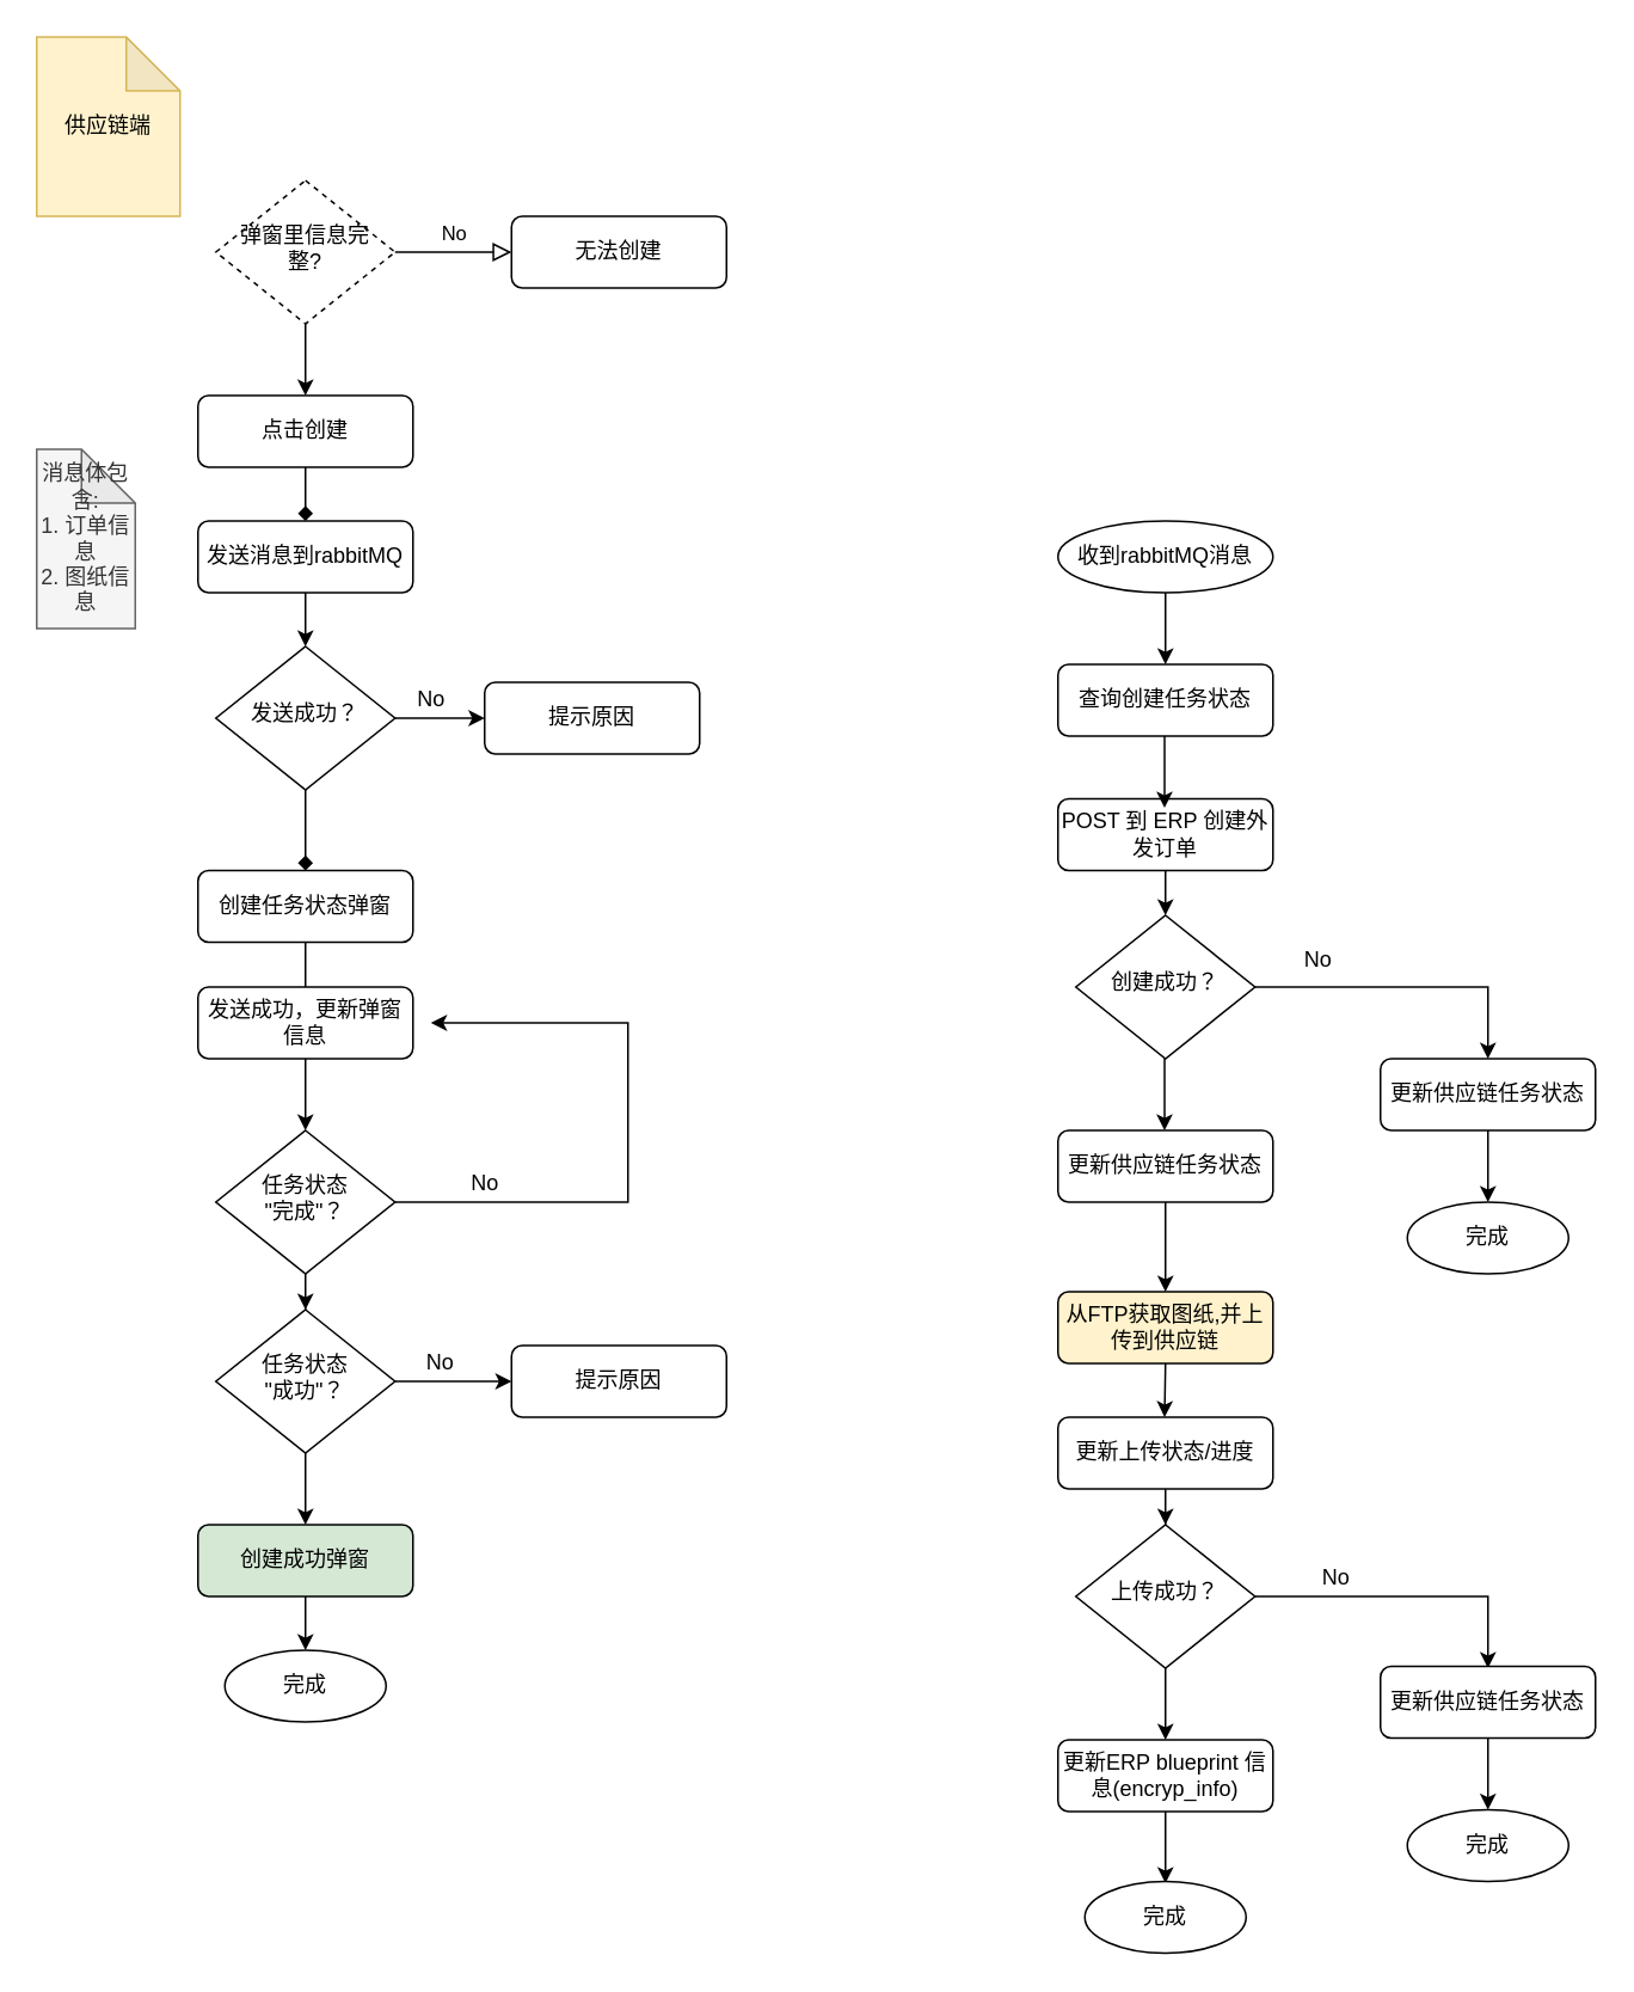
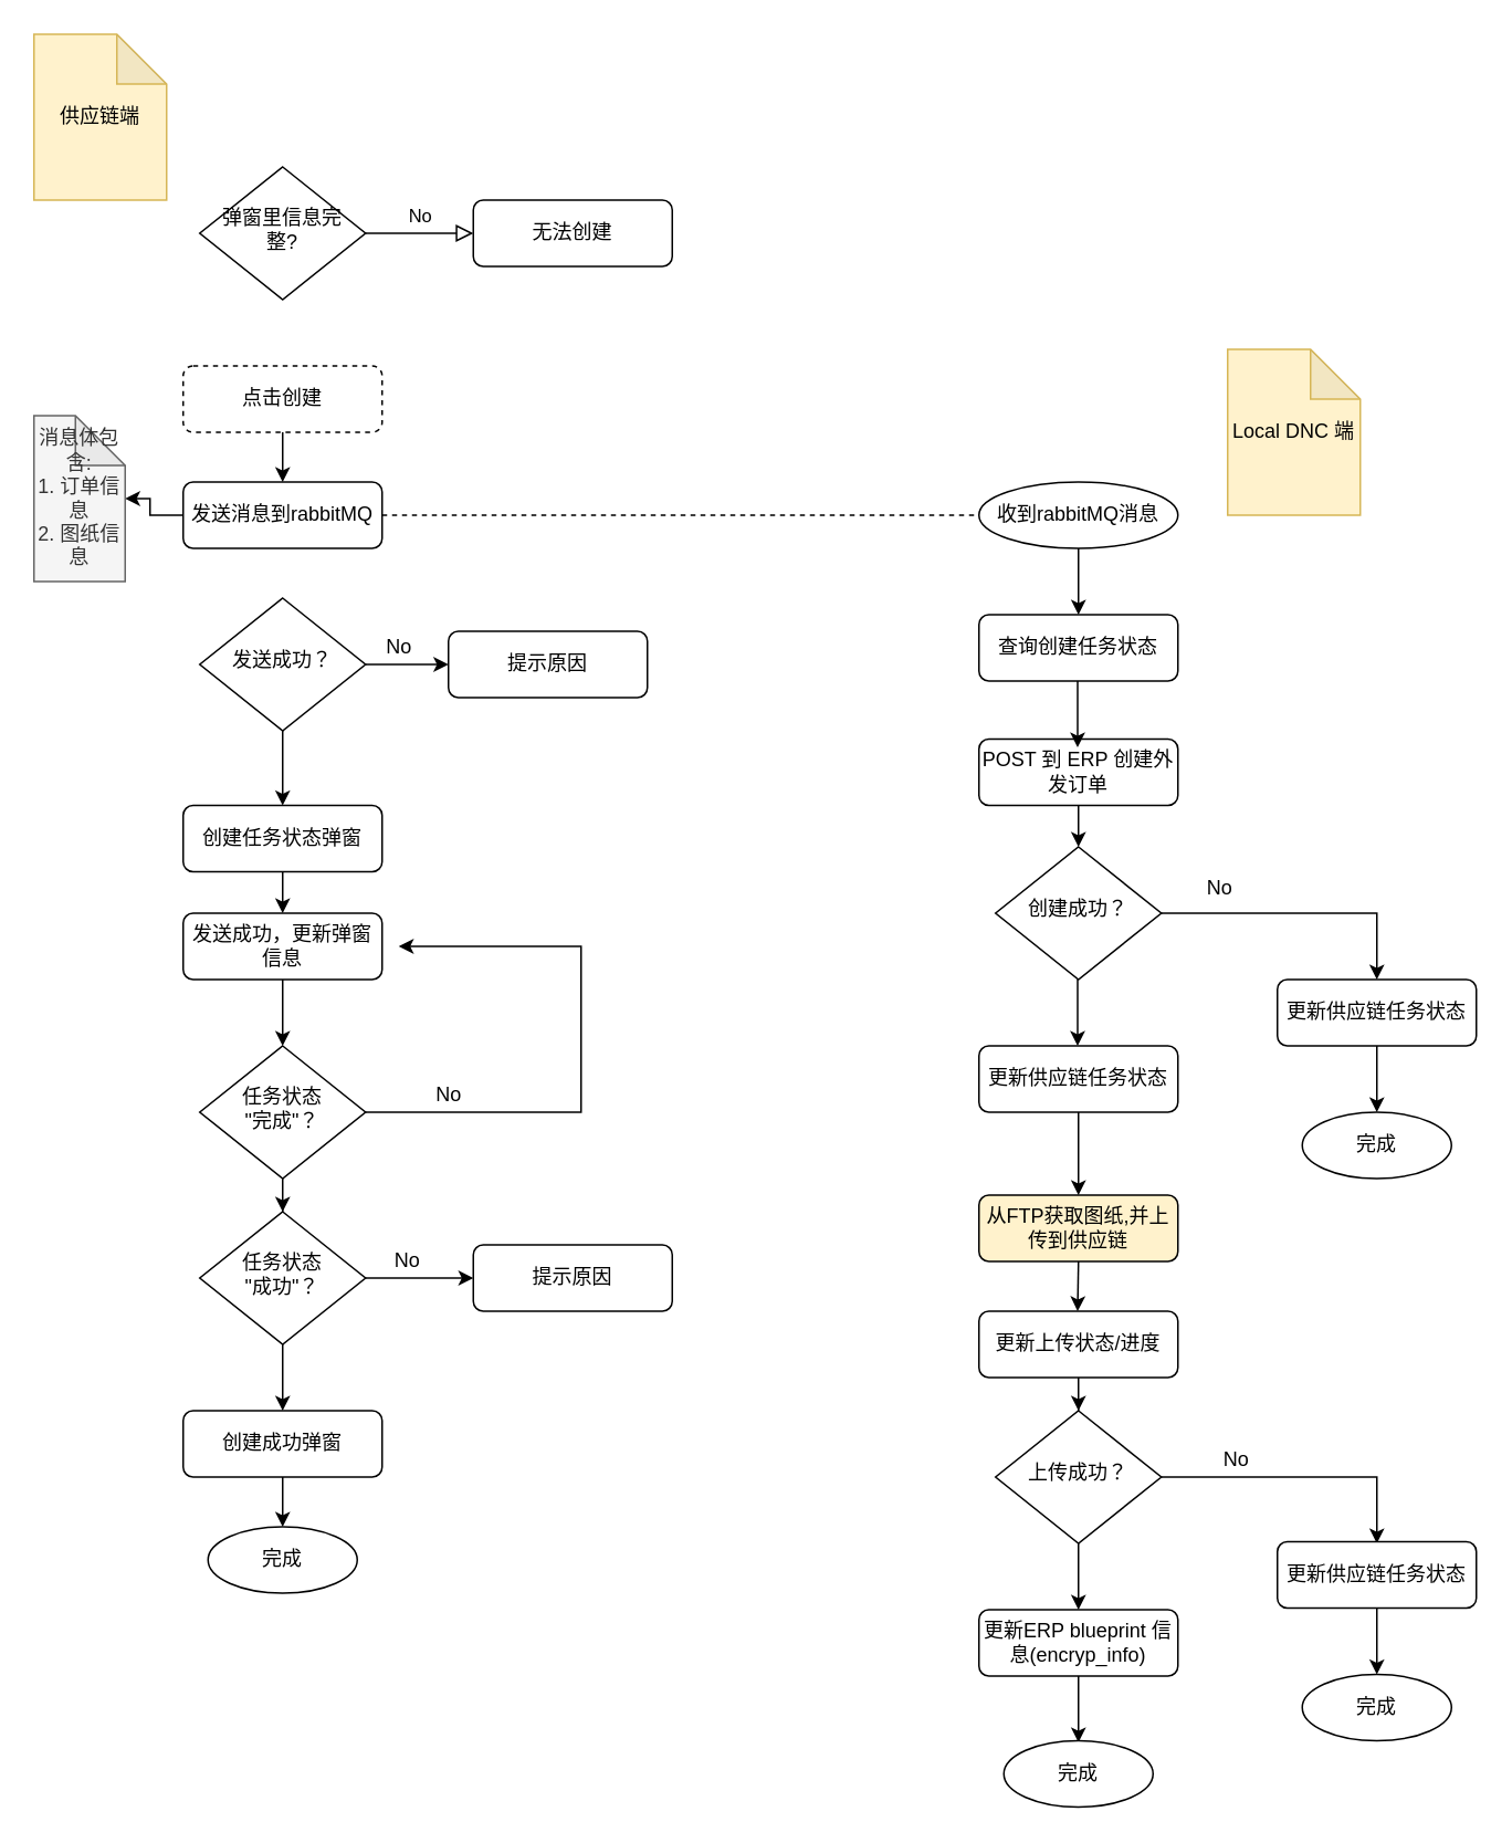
  <mxCell id="0" />
  <mxCell id="1" parent="0" />
  <mxCell id="2" value="No" style="edgeStyle=orthogonalEdgeStyle;rounded=0;html=1;jettySize=auto;orthogonalLoop=1;fontSize=11;endArrow=block;endFill=0;endSize=8;strokeWidth=1;shadow=0;labelBackgroundColor=none;" parent="1" source="3" target="4" edge="1"><mxGeometry y="10" relative="1" as="geometry"><mxPoint as="offset" /></mxGeometry></mxCell>
- <mxCell id="3" value="弹窗里信息完整?" style="rhombus;whiteSpace=wrap;html=1;shadow=0;fontFamily=Helvetica;fontSize=12;align=center;strokeWidth=1;spacing=6;spacingTop=-4;dashed=1;" parent="1" vertex="1"><mxGeometry x="120" y="100" width="100" height="80" as="geometry" /></mxCell>
+ <mxCell id="3" value="弹窗里信息完整?" style="rhombus;whiteSpace=wrap;html=1;shadow=0;fontFamily=Helvetica;fontSize=12;align=center;strokeWidth=1;spacing=6;spacingTop=-4;" parent="1" vertex="1"><mxGeometry x="120" y="100" width="100" height="80" as="geometry" /></mxCell>
  <mxCell id="4" value="无法创建" style="rounded=1;whiteSpace=wrap;html=1;fontSize=12;glass=0;strokeWidth=1;shadow=0;" parent="1" vertex="1"><mxGeometry x="285" y="120" width="120" height="40" as="geometry" /></mxCell>
- <mxCell id="5" value="" style="edgeStyle=orthogonalEdgeStyle;rounded=0;orthogonalLoop=1;jettySize=auto;html=1;" parent="1" source="14" target="9" edge="1"><mxGeometry relative="1" as="geometry" /></mxCell>
- <mxCell id="6" value="点击创建" style="rounded=1;whiteSpace=wrap;html=1;fontSize=12;glass=0;strokeWidth=1;shadow=0;" parent="1" vertex="1"><mxGeometry x="110" y="220" width="120" height="40" as="geometry" /></mxCell>
- <mxCell id="7" value="" style="edgeStyle=orthogonalEdgeStyle;rounded=0;orthogonalLoop=1;jettySize=auto;html=1;endArrow=diamond;" parent="1" source="9" target="12" edge="1"><mxGeometry relative="1" as="geometry" /></mxCell>
+ <mxCell id="5" value="" style="edgeStyle=orthogonalEdgeStyle;rounded=0;orthogonalLoop=1;jettySize=auto;html=1;" parent="1" source="14" target="30" edge="1"><mxGeometry relative="1" as="geometry" /></mxCell>
+ <mxCell id="6" value="点击创建" style="rounded=1;whiteSpace=wrap;html=1;fontSize=12;glass=0;strokeWidth=1;shadow=0;dashed=1;" parent="1" vertex="1"><mxGeometry x="110" y="220" width="120" height="40" as="geometry" /></mxCell>
+ <mxCell id="7" value="" style="edgeStyle=orthogonalEdgeStyle;rounded=0;orthogonalLoop=1;jettySize=auto;html=1;" parent="1" source="9" target="12" edge="1"><mxGeometry relative="1" as="geometry" /></mxCell>
  <mxCell id="8" value="" style="edgeStyle=orthogonalEdgeStyle;rounded=0;orthogonalLoop=1;jettySize=auto;html=1;" parent="1" source="9" target="10" edge="1"><mxGeometry relative="1" as="geometry" /></mxCell>
  <mxCell id="9" value="发送成功？" style="rhombus;whiteSpace=wrap;html=1;shadow=0;fontFamily=Helvetica;fontSize=12;align=center;strokeWidth=1;spacing=6;spacingTop=-4;" parent="1" vertex="1"><mxGeometry x="120" y="360" width="100" height="80" as="geometry" /></mxCell>
  <mxCell id="10" value="提示原因" style="rounded=1;whiteSpace=wrap;html=1;fontSize=12;glass=0;strokeWidth=1;shadow=0;" parent="1" vertex="1"><mxGeometry x="270" y="380" width="120" height="40" as="geometry" /></mxCell>
  <mxCell id="11" value="" style="edgeStyle=orthogonalEdgeStyle;rounded=0;orthogonalLoop=1;jettySize=auto;html=1;" parent="1" source="19" target="18" edge="1"><mxGeometry relative="1" as="geometry" /></mxCell>
  <mxCell id="12" value="创建任务状态弹窗" style="rounded=1;whiteSpace=wrap;html=1;fontSize=12;glass=0;strokeWidth=1;shadow=0;" parent="1" vertex="1"><mxGeometry x="110" y="485" width="120" height="40" as="geometry" /></mxCell>
  <mxCell id="13" value="No" style="text;html=1;align=center;verticalAlign=middle;resizable=0;points=[];autosize=1;" parent="1" vertex="1"><mxGeometry x="225" y="380" width="30" height="20" as="geometry" /></mxCell>
  <mxCell id="14" value="发送消息到rabbitMQ" style="rounded=1;whiteSpace=wrap;html=1;fontSize=12;glass=0;strokeWidth=1;shadow=0;" parent="1" vertex="1"><mxGeometry x="110" y="290" width="120" height="40" as="geometry" /></mxCell>
- <mxCell id="15" value="" style="edgeStyle=orthogonalEdgeStyle;rounded=0;orthogonalLoop=1;jettySize=auto;html=1;endArrow=diamond;" parent="1" source="6" target="14" edge="1"><mxGeometry relative="1" as="geometry"><mxPoint x="170" y="200" as="sourcePoint" /><mxPoint x="170" y="390" as="targetPoint" /></mxGeometry></mxCell>
+ <mxCell id="15" value="" style="edgeStyle=orthogonalEdgeStyle;rounded=0;orthogonalLoop=1;jettySize=auto;html=1;" parent="1" source="6" target="14" edge="1"><mxGeometry relative="1" as="geometry"><mxPoint x="170" y="200" as="sourcePoint" /><mxPoint x="170" y="390" as="targetPoint" /></mxGeometry></mxCell>
  <mxCell id="16" value="" style="edgeStyle=orthogonalEdgeStyle;rounded=0;orthogonalLoop=1;jettySize=auto;html=1;" parent="1" source="18" edge="1"><mxGeometry relative="1" as="geometry"><mxPoint x="240" y="570" as="targetPoint" /><Array as="points"><mxPoint x="350" y="670" /><mxPoint x="350" y="570" /></Array></mxGeometry></mxCell>
  <mxCell id="17" value="" style="edgeStyle=orthogonalEdgeStyle;rounded=0;orthogonalLoop=1;jettySize=auto;html=1;" parent="1" source="18" target="25" edge="1"><mxGeometry relative="1" as="geometry" /></mxCell>
  <mxCell id="18" value="&lt;div&gt;任务状态&lt;/div&gt;&lt;div&gt;&quot;完成&quot;？&lt;/div&gt;" style="rhombus;whiteSpace=wrap;html=1;shadow=0;fontFamily=Helvetica;fontSize=12;align=center;strokeWidth=1;spacing=6;spacingTop=-4;" parent="1" vertex="1"><mxGeometry x="120" y="630" width="100" height="80" as="geometry" /></mxCell>
  <mxCell id="19" value="&lt;div&gt;发送成功，更新弹窗信息&lt;/div&gt;" style="rounded=1;whiteSpace=wrap;html=1;fontSize=12;glass=0;strokeWidth=1;shadow=0;" parent="1" vertex="1"><mxGeometry x="110" y="550" width="120" height="40" as="geometry" /></mxCell>
- <mxCell id="20" value="" style="edgeStyle=orthogonalEdgeStyle;rounded=0;orthogonalLoop=1;jettySize=auto;html=1;endArrow=none;" parent="1" source="12" target="19" edge="1"><mxGeometry relative="1" as="geometry"><mxPoint x="170" y="525" as="sourcePoint" /><mxPoint x="170" y="630" as="targetPoint" /></mxGeometry></mxCell>
+ <mxCell id="20" value="" style="edgeStyle=orthogonalEdgeStyle;rounded=0;orthogonalLoop=1;jettySize=auto;html=1;" parent="1" source="12" target="19" edge="1"><mxGeometry relative="1" as="geometry"><mxPoint x="170" y="525" as="sourcePoint" /><mxPoint x="170" y="630" as="targetPoint" /></mxGeometry></mxCell>
  <mxCell id="21" value="No" style="text;html=1;align=center;verticalAlign=middle;resizable=0;points=[];autosize=1;" parent="1" vertex="1"><mxGeometry x="255" y="650" width="30" height="20" as="geometry" /></mxCell>
  <mxCell id="22" value="提示原因" style="rounded=1;whiteSpace=wrap;html=1;fontSize=12;glass=0;strokeWidth=1;shadow=0;" parent="1" vertex="1"><mxGeometry x="285" y="750" width="120" height="40" as="geometry" /></mxCell>
  <mxCell id="23" value="" style="edgeStyle=orthogonalEdgeStyle;rounded=0;orthogonalLoop=1;jettySize=auto;html=1;" parent="1" source="25" target="22" edge="1"><mxGeometry relative="1" as="geometry" /></mxCell>
  <mxCell id="24" value="" style="edgeStyle=orthogonalEdgeStyle;rounded=0;orthogonalLoop=1;jettySize=auto;html=1;" parent="1" source="25" target="28" edge="1"><mxGeometry relative="1" as="geometry" /></mxCell>
  <mxCell id="25" value="&lt;div&gt;任务状态&lt;/div&gt;&lt;div&gt;&quot;成功&quot;？&lt;/div&gt;" style="rhombus;whiteSpace=wrap;html=1;shadow=0;fontFamily=Helvetica;fontSize=12;align=center;strokeWidth=1;spacing=6;spacingTop=-4;" parent="1" vertex="1"><mxGeometry x="120" y="730" width="100" height="80" as="geometry" /></mxCell>
  <mxCell id="26" value="No" style="text;html=1;align=center;verticalAlign=middle;resizable=0;points=[];autosize=1;" parent="1" vertex="1"><mxGeometry x="230" y="750" width="30" height="20" as="geometry" /></mxCell>
  <mxCell id="27" value="" style="edgeStyle=orthogonalEdgeStyle;rounded=0;orthogonalLoop=1;jettySize=auto;html=1;" edge="1" parent="1" source="28"><mxGeometry relative="1" as="geometry"><mxPoint x="170" y="920" as="targetPoint" /></mxGeometry></mxCell>
- <mxCell id="28" value="创建成功弹窗" style="rounded=1;whiteSpace=wrap;html=1;fontSize=12;glass=0;strokeWidth=1;shadow=0;fillColor=#d5e8d4;" parent="1" vertex="1"><mxGeometry x="110" y="850" width="120" height="40" as="geometry" /></mxCell>
- <mxCell id="29" value="" style="endArrow=classic;html=1;exitX=0.5;exitY=1;exitDx=0;exitDy=0;entryX=0.5;entryY=0;entryDx=0;entryDy=0;" parent="1" source="3" target="6" edge="1"><mxGeometry width="50" height="50" relative="1" as="geometry"><mxPoint x="190" y="220" as="sourcePoint" /><mxPoint x="240" y="170" as="targetPoint" /></mxGeometry></mxCell>
+ <mxCell id="28" value="创建成功弹窗" style="rounded=1;whiteSpace=wrap;html=1;fontSize=12;glass=0;strokeWidth=1;shadow=0;" parent="1" vertex="1"><mxGeometry x="110" y="850" width="120" height="40" as="geometry" /></mxCell>
  <mxCell id="30" value="&lt;div&gt;消息体包含:&lt;/div&gt;&lt;div&gt;1. 订单信息&lt;/div&gt;&lt;div&gt;2. 图纸信息&lt;br&gt;&lt;/div&gt;" style="shape=note;whiteSpace=wrap;html=1;backgroundOutline=1;darkOpacity=0.05;fillColor=#f5f5f5;strokeColor=#666666;fontColor=#333333;" vertex="1" parent="1"><mxGeometry x="20" y="250" width="55" height="100" as="geometry" /></mxCell>
  <mxCell id="31" value="&lt;div&gt;供应链端&lt;br&gt;&lt;/div&gt;" style="shape=note;whiteSpace=wrap;html=1;backgroundOutline=1;darkOpacity=0.05;fillColor=#fff2cc;strokeColor=#d6b656;" vertex="1" parent="1"><mxGeometry x="20" y="20" width="80" height="100" as="geometry" /></mxCell>
+ <mxCell id="32" value="Local DNC 端" style="shape=note;whiteSpace=wrap;html=1;backgroundOutline=1;darkOpacity=0.05;fillColor=#fff2cc;strokeColor=#d6b656;" vertex="1" parent="1"><mxGeometry x="740" y="210" width="80" height="100" as="geometry" /></mxCell>
  <mxCell id="33" value="" style="edgeStyle=orthogonalEdgeStyle;rounded=0;orthogonalLoop=1;jettySize=auto;html=1;" edge="1" parent="1" source="34" target="36"><mxGeometry relative="1" as="geometry" /></mxCell>
  <mxCell id="34" value="收到rabbitMQ消息" style="ellipse;whiteSpace=wrap;html=1;fontSize=12;glass=0;strokeWidth=1;shadow=0;" vertex="1" parent="1"><mxGeometry x="590" y="290" width="120" height="40" as="geometry" /></mxCell>
+ <mxCell id="35" value="" style="endArrow=none;dashed=1;html=1;exitX=1;exitY=0.5;exitDx=0;exitDy=0;" edge="1" parent="1" source="14" target="34"><mxGeometry width="50" height="50" relative="1" as="geometry"><mxPoint x="370" y="330" as="sourcePoint" /><mxPoint x="420" y="280" as="targetPoint" /></mxGeometry></mxCell>
  <mxCell id="36" value="查询创建任务状态" style="rounded=1;whiteSpace=wrap;html=1;fontSize=12;glass=0;strokeWidth=1;shadow=0;" vertex="1" parent="1"><mxGeometry x="590" y="370" width="120" height="40" as="geometry" /></mxCell>
  <mxCell id="37" value="" style="edgeStyle=orthogonalEdgeStyle;rounded=0;orthogonalLoop=1;jettySize=auto;html=1;" edge="1" parent="1" source="38" target="40"><mxGeometry relative="1" as="geometry" /></mxCell>
  <mxCell id="38" value="POST 到 ERP 创建外发订单" style="rounded=1;whiteSpace=wrap;html=1;fontSize=12;glass=0;strokeWidth=1;shadow=0;" vertex="1" parent="1"><mxGeometry x="590" y="445" width="120" height="40" as="geometry" /></mxCell>
  <mxCell id="39" value="" style="edgeStyle=orthogonalEdgeStyle;rounded=0;orthogonalLoop=1;jettySize=auto;html=1;exitX=1;exitY=0.5;exitDx=0;exitDy=0;" edge="1" parent="1" source="40"><mxGeometry relative="1" as="geometry"><mxPoint x="830" y="590" as="targetPoint" /><Array as="points"><mxPoint x="830" y="550" /></Array></mxGeometry></mxCell>
  <mxCell id="40" value="创建成功？" style="rhombus;whiteSpace=wrap;html=1;shadow=0;fontFamily=Helvetica;fontSize=12;align=center;strokeWidth=1;spacing=6;spacingTop=-4;" vertex="1" parent="1"><mxGeometry x="600" y="510" width="100" height="80" as="geometry" /></mxCell>
  <mxCell id="41" value="从FTP获取图纸,并上传到供应链" style="rounded=1;whiteSpace=wrap;html=1;fontSize=12;glass=0;strokeWidth=1;shadow=0;fillColor=#fff2cc;" vertex="1" parent="1"><mxGeometry x="590" y="720" width="120" height="40" as="geometry" /></mxCell>
  <mxCell id="42" value="" style="edgeStyle=orthogonalEdgeStyle;rounded=0;orthogonalLoop=1;jettySize=auto;html=1;" edge="1" parent="1" source="43"><mxGeometry relative="1" as="geometry"><mxPoint x="650" y="1050" as="targetPoint" /></mxGeometry></mxCell>
  <mxCell id="43" value="更新ERP blueprint 信息(encryp_info)" style="rounded=1;whiteSpace=wrap;html=1;fontSize=12;glass=0;strokeWidth=1;shadow=0;" vertex="1" parent="1"><mxGeometry x="590" y="970" width="120" height="40" as="geometry" /></mxCell>
  <mxCell id="44" value="" style="edgeStyle=orthogonalEdgeStyle;rounded=0;orthogonalLoop=1;jettySize=auto;html=1;" edge="1" parent="1" source="45" target="48"><mxGeometry relative="1" as="geometry" /></mxCell>
  <mxCell id="45" value="更新上传状态/进度" style="rounded=1;whiteSpace=wrap;html=1;fontSize=12;glass=0;strokeWidth=1;shadow=0;" vertex="1" parent="1"><mxGeometry x="590" y="790" width="120" height="40" as="geometry" /></mxCell>
  <mxCell id="46" value="" style="edgeStyle=orthogonalEdgeStyle;rounded=0;orthogonalLoop=1;jettySize=auto;html=1;" edge="1" parent="1" source="48"><mxGeometry relative="1" as="geometry"><mxPoint x="650" y="970" as="targetPoint" /></mxGeometry></mxCell>
  <mxCell id="47" value="" style="edgeStyle=orthogonalEdgeStyle;rounded=0;orthogonalLoop=1;jettySize=auto;html=1;" edge="1" parent="1" source="48"><mxGeometry relative="1" as="geometry"><mxPoint x="830" y="930" as="targetPoint" /><Array as="points"><mxPoint x="830" y="890" /></Array></mxGeometry></mxCell>
  <mxCell id="48" value="上传成功？" style="rhombus;whiteSpace=wrap;html=1;shadow=0;fontFamily=Helvetica;fontSize=12;align=center;strokeWidth=1;spacing=6;spacingTop=-4;" vertex="1" parent="1"><mxGeometry x="600" y="850" width="100" height="80" as="geometry" /></mxCell>
  <mxCell id="49" value="" style="endArrow=classic;html=1;" edge="1" parent="1"><mxGeometry width="50" height="50" relative="1" as="geometry"><mxPoint x="649.5" y="410" as="sourcePoint" /><mxPoint x="649.5" y="450" as="targetPoint" /></mxGeometry></mxCell>
  <mxCell id="50" value="" style="endArrow=classic;html=1;" edge="1" parent="1"><mxGeometry width="50" height="50" relative="1" as="geometry"><mxPoint x="649.5" y="590" as="sourcePoint" /><mxPoint x="649.5" y="630" as="targetPoint" /></mxGeometry></mxCell>
  <mxCell id="51" value="" style="endArrow=classic;html=1;" edge="1" parent="1"><mxGeometry width="50" height="50" relative="1" as="geometry"><mxPoint x="650" y="760" as="sourcePoint" /><mxPoint x="649.5" y="790" as="targetPoint" /></mxGeometry></mxCell>
  <mxCell id="52" value="No" style="text;html=1;align=center;verticalAlign=middle;resizable=0;points=[];autosize=1;" vertex="1" parent="1"><mxGeometry x="730" y="870" width="30" height="20" as="geometry" /></mxCell>
  <mxCell id="53" value="No" style="text;html=1;align=center;verticalAlign=middle;resizable=0;points=[];autosize=1;" vertex="1" parent="1"><mxGeometry x="720" y="525" width="30" height="20" as="geometry" /></mxCell>
  <mxCell id="54" value="" style="edgeStyle=orthogonalEdgeStyle;rounded=0;orthogonalLoop=1;jettySize=auto;html=1;" edge="1" parent="1" source="55" target="59"><mxGeometry relative="1" as="geometry" /></mxCell>
  <mxCell id="55" value="更新供应链任务状态" style="rounded=1;whiteSpace=wrap;html=1;fontSize=12;glass=0;strokeWidth=1;shadow=0;" vertex="1" parent="1"><mxGeometry x="770" y="590" width="120" height="40" as="geometry" /></mxCell>
  <mxCell id="56" value="" style="edgeStyle=orthogonalEdgeStyle;rounded=0;orthogonalLoop=1;jettySize=auto;html=1;" edge="1" parent="1" source="57"><mxGeometry relative="1" as="geometry"><mxPoint x="650" y="720" as="targetPoint" /></mxGeometry></mxCell>
  <mxCell id="57" value="更新供应链任务状态" style="rounded=1;whiteSpace=wrap;html=1;fontSize=12;glass=0;strokeWidth=1;shadow=0;" vertex="1" parent="1"><mxGeometry x="590" y="630" width="120" height="40" as="geometry" /></mxCell>
  <mxCell id="58" value="&lt;div&gt;完成&lt;br&gt;&lt;/div&gt;" style="ellipse;whiteSpace=wrap;html=1;" vertex="1" parent="1"><mxGeometry x="125" y="920" width="90" height="40" as="geometry" /></mxCell>
  <mxCell id="59" value="&lt;div&gt;完成&lt;br&gt;&lt;/div&gt;" style="ellipse;whiteSpace=wrap;html=1;" vertex="1" parent="1"><mxGeometry x="785" y="670" width="90" height="40" as="geometry" /></mxCell>
  <mxCell id="60" value="" style="edgeStyle=orthogonalEdgeStyle;rounded=0;orthogonalLoop=1;jettySize=auto;html=1;" edge="1" parent="1" source="61" target="62"><mxGeometry relative="1" as="geometry" /></mxCell>
  <mxCell id="61" value="更新供应链任务状态" style="rounded=1;whiteSpace=wrap;html=1;fontSize=12;glass=0;strokeWidth=1;shadow=0;" vertex="1" parent="1"><mxGeometry x="770" y="929" width="120" height="40" as="geometry" /></mxCell>
  <mxCell id="62" value="&lt;div&gt;完成&lt;br&gt;&lt;/div&gt;" style="ellipse;whiteSpace=wrap;html=1;" vertex="1" parent="1"><mxGeometry x="785" y="1009" width="90" height="40" as="geometry" /></mxCell>
  <mxCell id="63" value="&lt;div&gt;完成&lt;br&gt;&lt;/div&gt;" style="ellipse;whiteSpace=wrap;html=1;" vertex="1" parent="1"><mxGeometry x="605" y="1049" width="90" height="40" as="geometry" /></mxCell>
